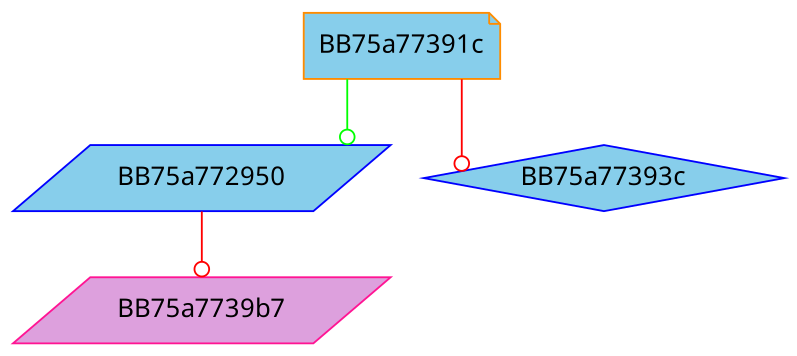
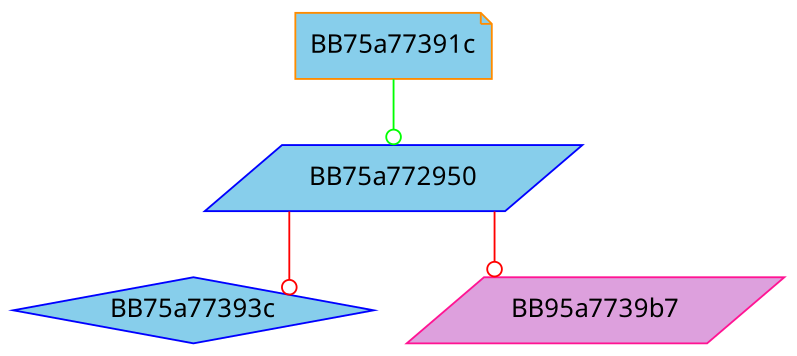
  digraph {
    fontname="Noto Sans"
    splines=ortho
    node [color=blue fillcolor=skyblue fontname="Noto Sans" shape=parallelogram style=filled]
    edge [arrowhead=odot color=red fontname="Noto Sans"]
    BB75a77391c [color=darkorange shape=note]
    n2 [label=BB75a772950]
    BB75a77393c [shape=diamond]
-   BB75a7739b7 [color=deeppink fillcolor=plum]
+   BB75a7739b7 [color=deeppink fillcolor=plum label=BB95a7739b7]
    BB75a77391c -> n2 [color=green]
-   BB75a77391c -> BB75a77393c
+   n2 -> BB75a77393c
    n2 -> BB75a7739b7
  }
